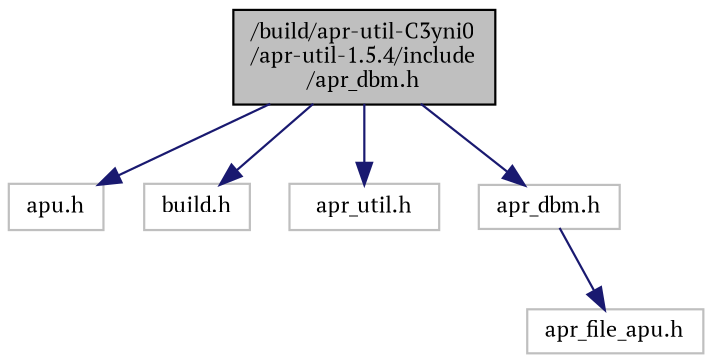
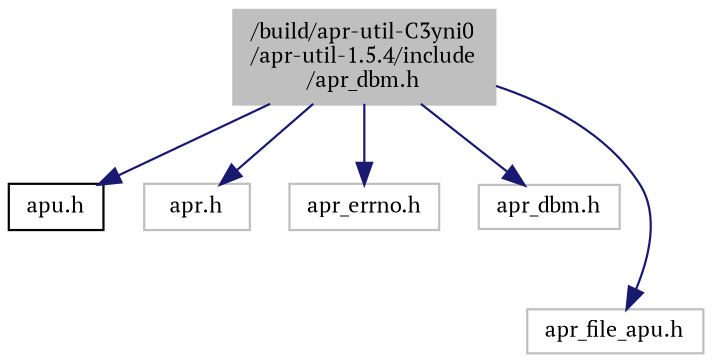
  digraph {
    fontname="PT Serif"
    node [color=grey75 fillcolor=white fontname="PT Serif" fontsize=10 shape=record style=filled]
    edge [color=midnightblue fontname="PT Serif" fontsize=10 labelfontname=Helvetica labelfontsize=10 style=solid]
-   n1 [color=black fillcolor=grey75 fontcolor=black height=0.2 label="/build/apr-util-C3yni0\l/apr-util-1.5.4/include\l/apr_dbm.h" width=0.4]
-   n2 [height=0.2 label="apu.h" width=0.4]
-   n3 [height=0.2 label="build.h" width=0.4]
-   n4 [height=0.2 label="apr_util.h" width=0.4]
+   n1 [fillcolor=grey75 fontcolor=black height=0.2 label="/build/apr-util-C3yni0\l/apr-util-1.5.4/include\l/apr_dbm.h" width=0.4]
+   n2 [color=black height=0.2 label="apu.h" width=0.4]
+   n3 [height=0.2 label="apr.h" width=0.4]
+   n4 [height=0.2 label="apr_errno.h" width=0.4]
    n5 [height=0.2 label="apr_dbm.h" width=0.4]
    n6 [height=0.2 label="apr_file_apu.h" width=0.4]
    n1 -> n2
    n1 -> n3
    n1 -> n4
    n1 -> n5
-   n5 -> n6
+   n1 -> n6
  }
